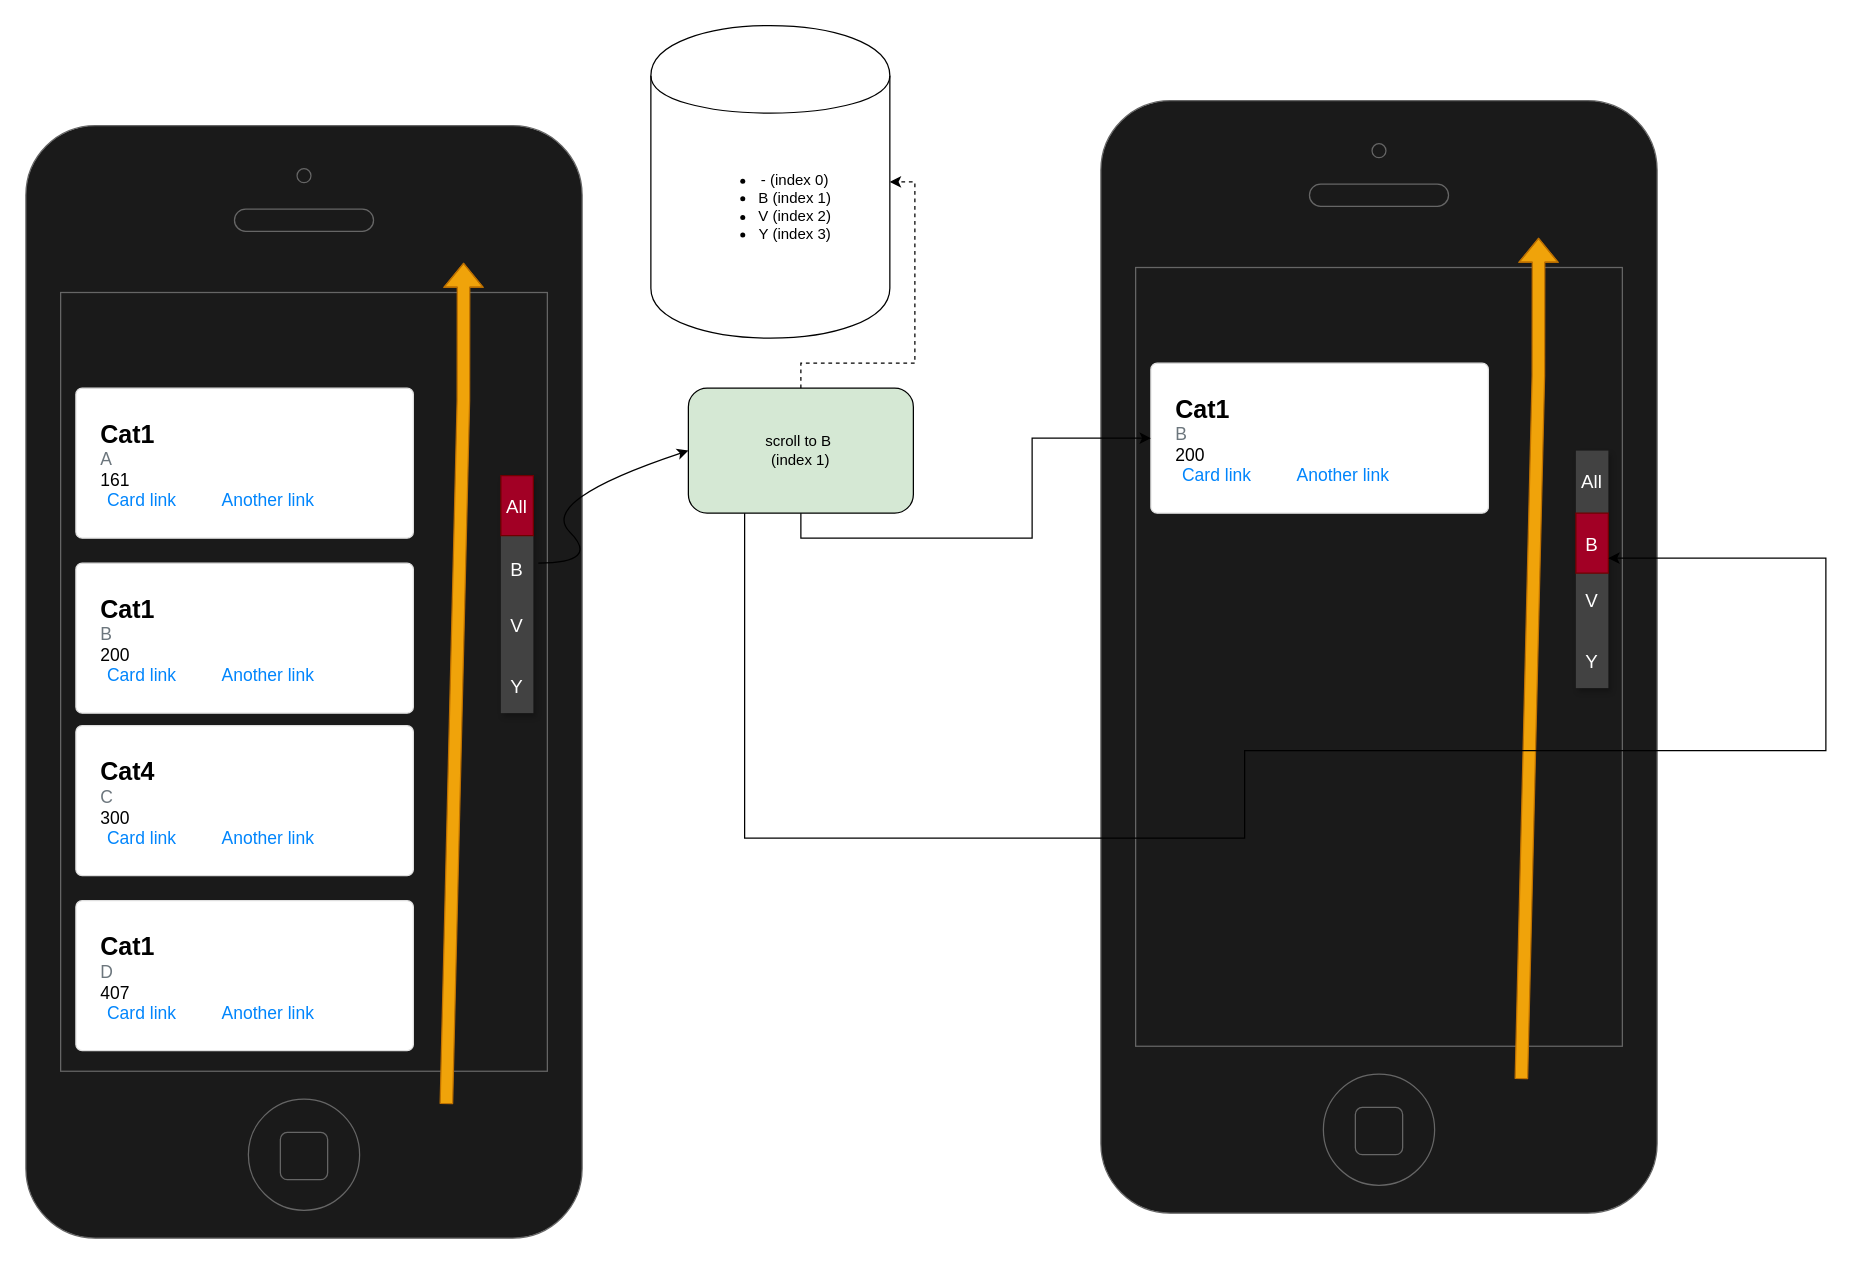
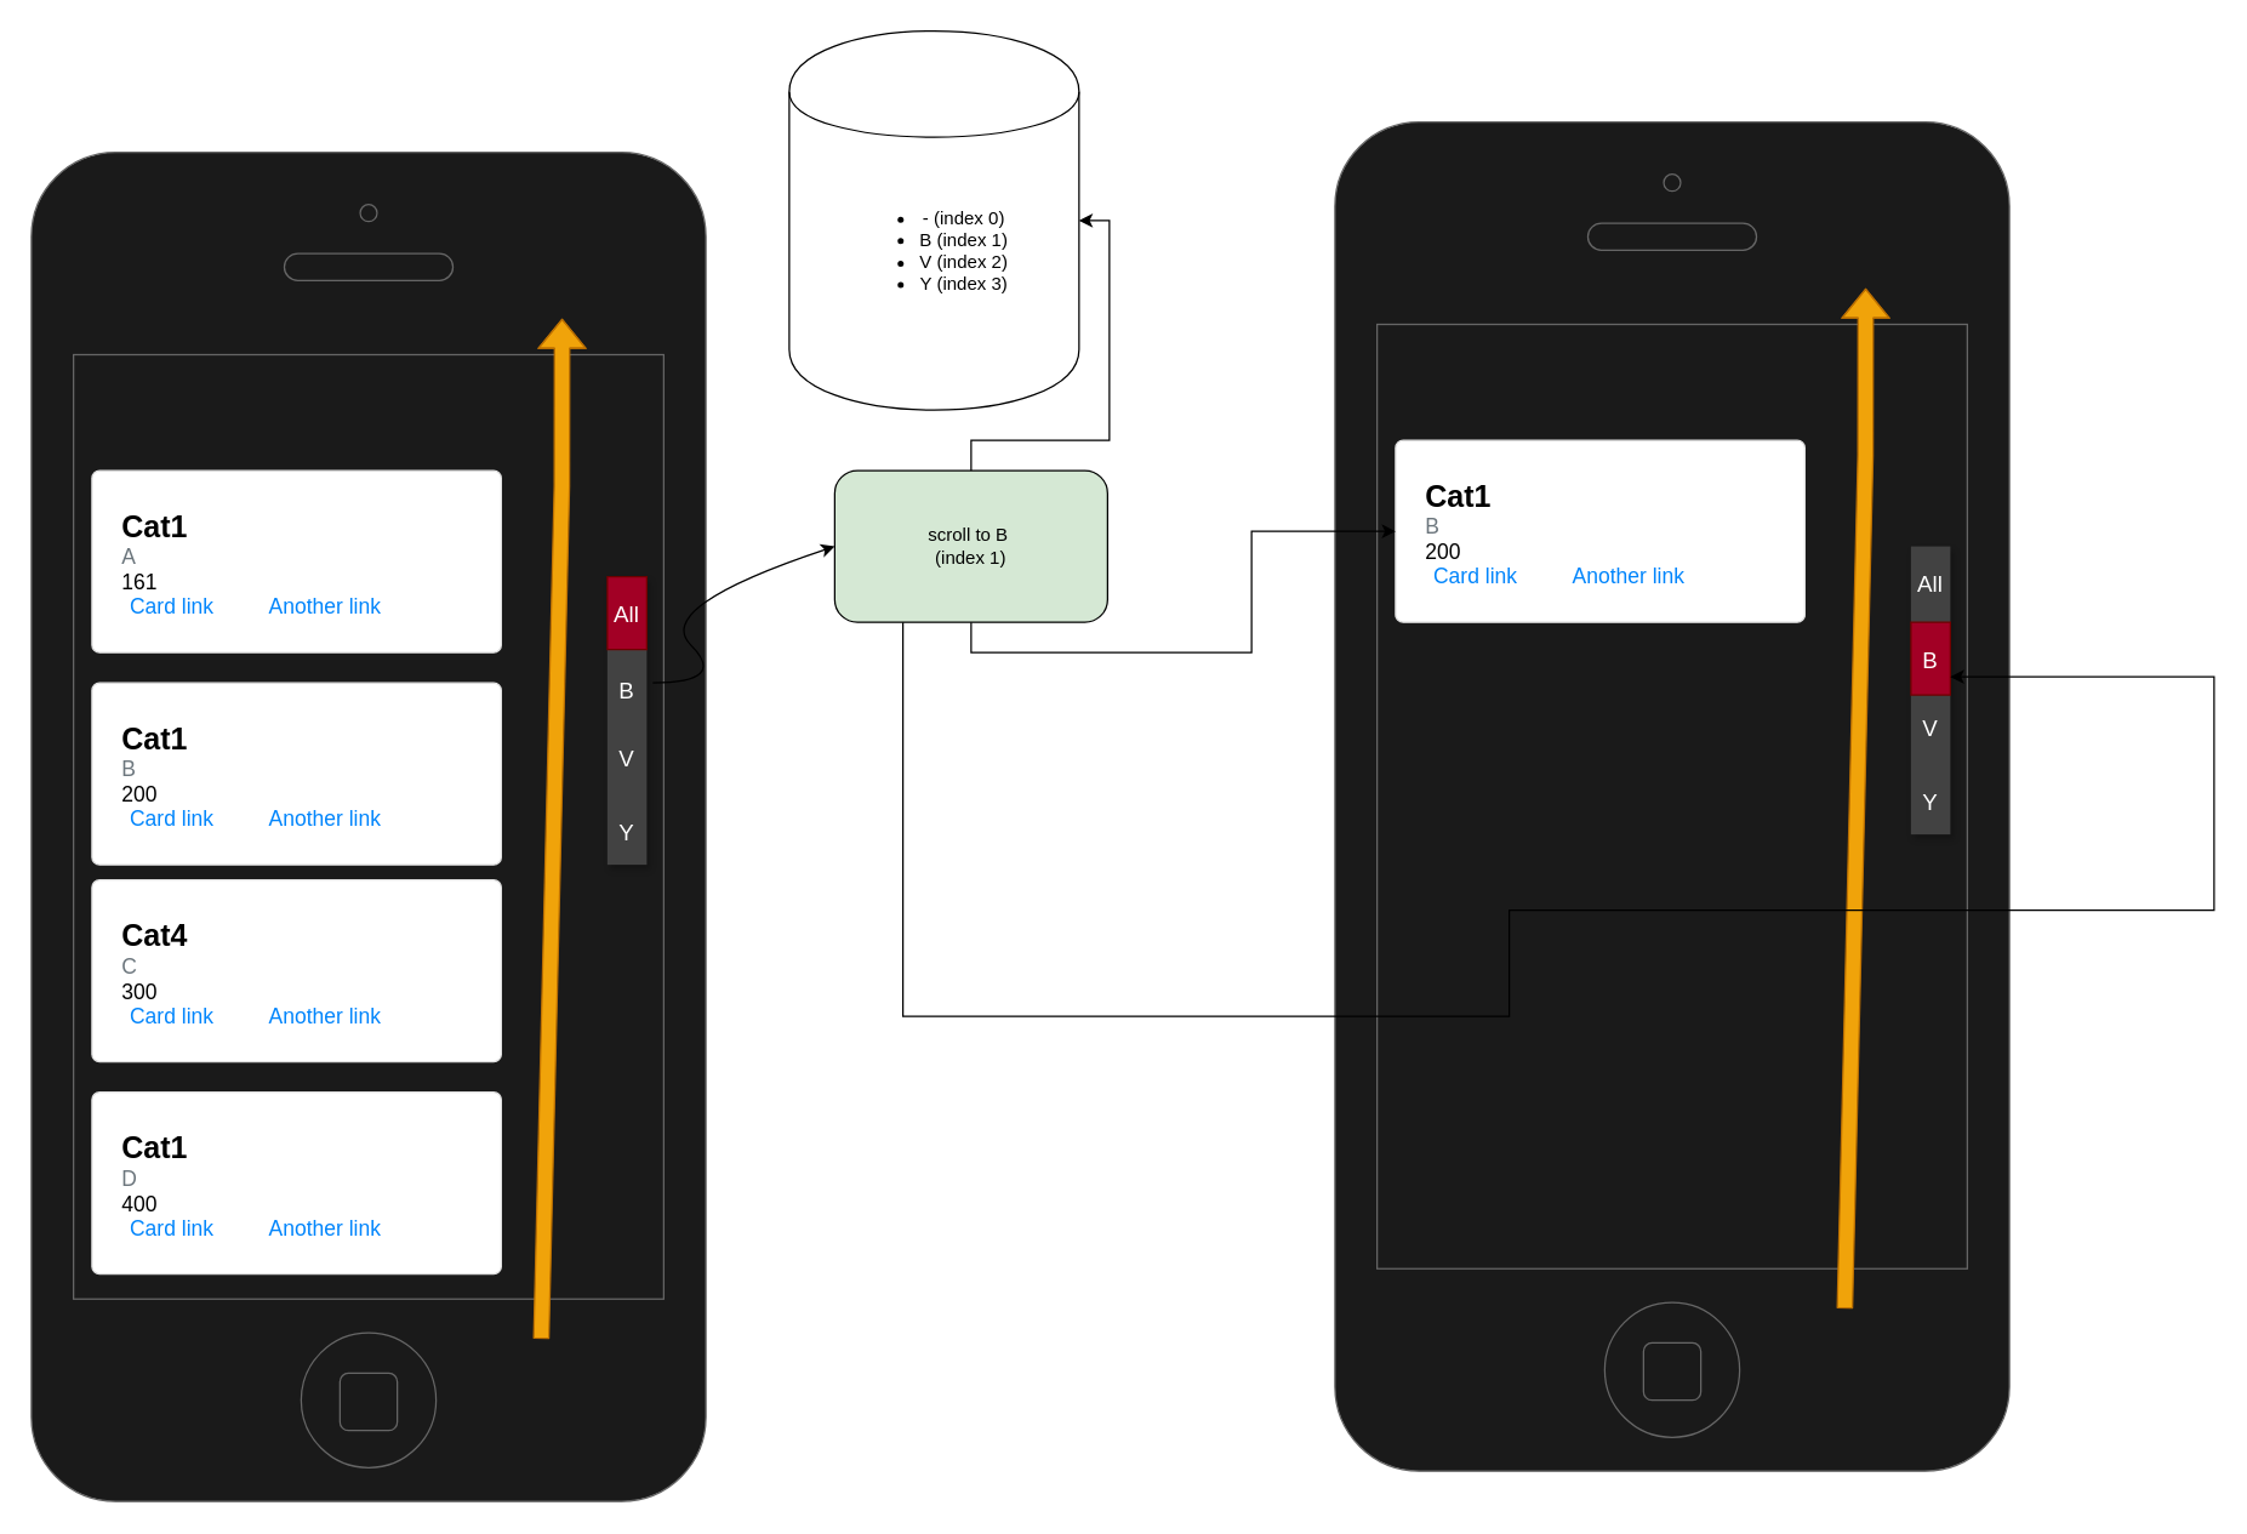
  <mxCell id="0" />
  <mxCell id="1" parent="0" />
  <mxCell id="2" value="" style="html=1;verticalLabelPosition=bottom;labelBackgroundColor=#ffffff;verticalAlign=top;shadow=0;dashed=0;strokeWidth=1;shape=mxgraph.ios7.misc.iphone;strokeColor=#666666;fillColor=#1A1A1A;gradientColor=none;" vertex="1" parent="1"><mxGeometry x="20" y="100" width="445" height="890" as="geometry" /></mxCell>
  <mxCell id="3" value="&lt;span style=&quot;font-size: 20px&quot;&gt;&lt;b&gt;Cat1&lt;br&gt;&lt;/b&gt;&lt;/span&gt;&lt;font color=&quot;#6c767d&quot;&gt;A&lt;/font&gt;&lt;br style=&quot;font-size: 14px&quot;&gt;161" style="html=1;shadow=0;dashed=0;shape=mxgraph.bootstrap.rrect;rSize=5;strokeColor=#DFDFDF;html=1;whiteSpace=wrap;fillColor=#ffffff;fontColor=#000000;verticalAlign=top;align=left;spacing=20;fontSize=14;" vertex="1" parent="1"><mxGeometry x="60" y="310" width="270" height="120" as="geometry" /></mxCell>
  <mxCell id="4" value="Card link" style="html=1;shadow=0;dashed=0;shape=mxgraph.bootstrap.rrect;rSize=5;perimeter=none;whiteSpace=wrap;fillColor=none;strokeColor=none;fontColor=#0085FC;resizeWidth=1;fontSize=14;align=center;" vertex="1" parent="3"><mxGeometry y="1" width="86.4" height="40" relative="1" as="geometry"><mxPoint x="10" y="-50" as="offset" /></mxGeometry></mxCell>
  <mxCell id="5" value="Another link" style="html=1;shadow=0;dashed=0;shape=mxgraph.bootstrap.rrect;rSize=5;perimeter=none;whiteSpace=wrap;fillColor=none;strokeColor=none;fontColor=#0085FC;resizeWidth=1;fontSize=14;align=center;" vertex="1" parent="3"><mxGeometry y="1" width="108" height="40" relative="1" as="geometry"><mxPoint x="100" y="-50" as="offset" /></mxGeometry></mxCell>
  <mxCell id="6" value="" style="shape=rect;fillColor=#424242;strokeColor=none;shadow=1;" vertex="1" parent="1"><mxGeometry x="400" y="380" width="26" height="190" as="geometry" /></mxCell>
  <mxCell id="7" value="B" style="text;verticalAlign=middle;align=center;fontColor=#ffffff;fontSize=15;resizeWidth=1;" vertex="1" parent="6"><mxGeometry width="26" height="48" relative="1" as="geometry"><mxPoint y="50" as="offset" /></mxGeometry></mxCell>
  <mxCell id="8" value="V" style="text;verticalAlign=middle;align=center;fontColor=#ffffff;fontSize=15;resizeWidth=1;fillColor=none;strokeColor=none;" vertex="1" parent="6"><mxGeometry width="26" height="48" relative="1" as="geometry"><mxPoint y="94.75" as="offset" /></mxGeometry></mxCell>
  <mxCell id="9" value="All" style="text;verticalAlign=middle;align=center;fontColor=#ffffff;fontSize=15;resizeWidth=1;fillColor=#a20025;strokeColor=#6F0000;" vertex="1" parent="6"><mxGeometry width="26" height="48" relative="1" as="geometry"><mxPoint as="offset" /></mxGeometry></mxCell>
  <mxCell id="10" value="Y" style="text;verticalAlign=middle;align=center;fontColor=#FFFFFF;fontSize=15;resizeWidth=1;" vertex="1" parent="6"><mxGeometry width="26" height="56" relative="1" as="geometry"><mxPoint y="140" as="offset" /></mxGeometry></mxCell>
  <mxCell id="11" value="&lt;span style=&quot;font-size: 20px&quot;&gt;&lt;b&gt;Cat1&lt;br&gt;&lt;/b&gt;&lt;/span&gt;&lt;font color=&quot;#6c767d&quot;&gt;B&lt;/font&gt;&lt;br style=&quot;font-size: 14px&quot;&gt;200" style="html=1;shadow=0;dashed=0;shape=mxgraph.bootstrap.rrect;rSize=5;strokeColor=#DFDFDF;html=1;whiteSpace=wrap;fillColor=#ffffff;fontColor=#000000;verticalAlign=top;align=left;spacing=20;fontSize=14;" vertex="1" parent="1"><mxGeometry x="60" y="450" width="270" height="120" as="geometry" /></mxCell>
  <mxCell id="12" value="Card link" style="html=1;shadow=0;dashed=0;shape=mxgraph.bootstrap.rrect;rSize=5;perimeter=none;whiteSpace=wrap;fillColor=none;strokeColor=none;fontColor=#0085FC;resizeWidth=1;fontSize=14;align=center;" vertex="1" parent="11"><mxGeometry y="1" width="86.4" height="40" relative="1" as="geometry"><mxPoint x="10" y="-50" as="offset" /></mxGeometry></mxCell>
  <mxCell id="13" value="Another link" style="html=1;shadow=0;dashed=0;shape=mxgraph.bootstrap.rrect;rSize=5;perimeter=none;whiteSpace=wrap;fillColor=none;strokeColor=none;fontColor=#0085FC;resizeWidth=1;fontSize=14;align=center;" vertex="1" parent="11"><mxGeometry y="1" width="108" height="40" relative="1" as="geometry"><mxPoint x="100" y="-50" as="offset" /></mxGeometry></mxCell>
  <mxCell id="14" value="&lt;span style=&quot;font-size: 20px&quot;&gt;&lt;b&gt;Cat4&lt;br&gt;&lt;/b&gt;&lt;/span&gt;&lt;font color=&quot;#6c767d&quot;&gt;C&lt;/font&gt;&lt;br style=&quot;font-size: 14px&quot;&gt;300" style="html=1;shadow=0;dashed=0;shape=mxgraph.bootstrap.rrect;rSize=5;strokeColor=#DFDFDF;html=1;whiteSpace=wrap;fillColor=#ffffff;fontColor=#000000;verticalAlign=top;align=left;spacing=20;fontSize=14;" vertex="1" parent="1"><mxGeometry x="60" y="580" width="270" height="120" as="geometry" /></mxCell>
  <mxCell id="15" value="Card link" style="html=1;shadow=0;dashed=0;shape=mxgraph.bootstrap.rrect;rSize=5;perimeter=none;whiteSpace=wrap;fillColor=none;strokeColor=none;fontColor=#0085FC;resizeWidth=1;fontSize=14;align=center;" vertex="1" parent="14"><mxGeometry y="1" width="86.4" height="40" relative="1" as="geometry"><mxPoint x="10" y="-50" as="offset" /></mxGeometry></mxCell>
  <mxCell id="16" value="Another link" style="html=1;shadow=0;dashed=0;shape=mxgraph.bootstrap.rrect;rSize=5;perimeter=none;whiteSpace=wrap;fillColor=none;strokeColor=none;fontColor=#0085FC;resizeWidth=1;fontSize=14;align=center;" vertex="1" parent="14"><mxGeometry y="1" width="108" height="40" relative="1" as="geometry"><mxPoint x="100" y="-50" as="offset" /></mxGeometry></mxCell>
  <mxCell id="17" value="" style="edgeStyle=orthogonalEdgeStyle;rounded=0;orthogonalLoop=1;jettySize=auto;html=1;" edge="1" parent="1" source="19"><mxGeometry relative="1" as="geometry"><mxPoint x="77.143" y="750" as="targetPoint" /></mxGeometry></mxCell>
- <mxCell id="18" value="&lt;span style=&quot;font-size: 20px&quot;&gt;&lt;b&gt;Cat1&lt;br&gt;&lt;/b&gt;&lt;/span&gt;&lt;font color=&quot;#6c767d&quot;&gt;D&lt;/font&gt;&lt;br style=&quot;font-size: 14px&quot;&gt;407" style="html=1;shadow=0;dashed=0;shape=mxgraph.bootstrap.rrect;rSize=5;strokeColor=#DFDFDF;html=1;whiteSpace=wrap;fillColor=#ffffff;fontColor=#000000;verticalAlign=top;align=left;spacing=20;fontSize=14;" vertex="1" parent="1"><mxGeometry x="60" y="720" width="270" height="120" as="geometry" /></mxCell>
+ <mxCell id="18" value="&lt;span style=&quot;font-size: 20px&quot;&gt;&lt;b&gt;Cat1&lt;br&gt;&lt;/b&gt;&lt;/span&gt;&lt;font color=&quot;#6c767d&quot;&gt;D&lt;/font&gt;&lt;br style=&quot;font-size: 14px&quot;&gt;400" style="html=1;shadow=0;dashed=0;shape=mxgraph.bootstrap.rrect;rSize=5;strokeColor=#DFDFDF;html=1;whiteSpace=wrap;fillColor=#ffffff;fontColor=#000000;verticalAlign=top;align=left;spacing=20;fontSize=14;" vertex="1" parent="1"><mxGeometry x="60" y="720" width="270" height="120" as="geometry" /></mxCell>
  <mxCell id="19" value="Card link" style="html=1;shadow=0;dashed=0;shape=mxgraph.bootstrap.rrect;rSize=5;perimeter=none;whiteSpace=wrap;fillColor=none;strokeColor=none;fontColor=#0085FC;resizeWidth=1;fontSize=14;align=center;" vertex="1" parent="18"><mxGeometry y="1" width="86.4" height="40" relative="1" as="geometry"><mxPoint x="10" y="-50" as="offset" /></mxGeometry></mxCell>
  <mxCell id="20" value="Another link" style="html=1;shadow=0;dashed=0;shape=mxgraph.bootstrap.rrect;rSize=5;perimeter=none;whiteSpace=wrap;fillColor=none;strokeColor=none;fontColor=#0085FC;resizeWidth=1;fontSize=14;align=center;" vertex="1" parent="18"><mxGeometry y="1" width="108" height="40" relative="1" as="geometry"><mxPoint x="100" y="-50" as="offset" /></mxGeometry></mxCell>
  <mxCell id="21" value="" style="curved=1;endArrow=classic;html=1;entryX=0;entryY=0.5;entryDx=0;entryDy=0;" edge="1" parent="1" target="24"><mxGeometry width="50" height="50" relative="1" as="geometry"><mxPoint x="430" y="450" as="sourcePoint" /><mxPoint x="680" y="410" as="targetPoint" /><Array as="points"><mxPoint x="480" y="450" /><mxPoint x="430" y="400" /></Array></mxGeometry></mxCell>
  <mxCell id="22" value="" style="shape=flexArrow;endArrow=classic;html=1;entryX=0.673;entryY=0.138;entryDx=0;entryDy=0;entryPerimeter=0;exitX=0.648;exitY=0.854;exitDx=0;exitDy=0;exitPerimeter=0;fillColor=#f0a30a;strokeColor=#BD7000;" edge="1" parent="1"><mxGeometry width="50" height="50" relative="1" as="geometry"><mxPoint x="356.4" y="882.76" as="sourcePoint" /><mxPoint x="370.15" y="209.72" as="targetPoint" /><Array as="points"><mxPoint x="370" y="320" /></Array></mxGeometry></mxCell>
- <mxCell id="23" style="edgeStyle=orthogonalEdgeStyle;rounded=0;orthogonalLoop=1;jettySize=auto;html=1;entryX=1;entryY=0.5;entryDx=0;entryDy=0;dashed=1;" edge="1" parent="1" source="24" target="25"><mxGeometry relative="1" as="geometry" /></mxCell>
+ <mxCell id="23" style="edgeStyle=orthogonalEdgeStyle;rounded=0;orthogonalLoop=1;jettySize=auto;html=1;entryX=1;entryY=0.5;entryDx=0;entryDy=0;" edge="1" parent="1" source="24" target="25"><mxGeometry relative="1" as="geometry" /></mxCell>
  <mxCell id="24" value="scroll to B&amp;nbsp;&lt;br&gt;(index 1)" style="rounded=1;whiteSpace=wrap;html=1;fillColor=#d5e8d4;" vertex="1" parent="1"><mxGeometry x="550" y="310" width="180" height="100" as="geometry" /></mxCell>
  <mxCell id="25" value="&lt;ul&gt;&lt;li&gt;- (index 0)&lt;/li&gt;&lt;li&gt;B (index 1)&lt;/li&gt;&lt;li&gt;V (index 2)&lt;/li&gt;&lt;li&gt;Y (index 3)&lt;/li&gt;&lt;/ul&gt;" style="shape=cylinder;whiteSpace=wrap;html=1;boundedLbl=1;backgroundOutline=1;" vertex="1" parent="1"><mxGeometry x="520" y="20" width="191.18" height="250" as="geometry" /></mxCell>
  <mxCell id="26" value="" style="html=1;verticalLabelPosition=bottom;labelBackgroundColor=#ffffff;verticalAlign=top;shadow=0;dashed=0;strokeWidth=1;shape=mxgraph.ios7.misc.iphone;strokeColor=#666666;fillColor=#1A1A1A;gradientColor=none;" vertex="1" parent="1"><mxGeometry x="880" y="80" width="445" height="890" as="geometry" /></mxCell>
  <mxCell id="27" value="&lt;span style=&quot;font-size: 20px&quot;&gt;&lt;b&gt;Cat1&lt;br&gt;&lt;/b&gt;&lt;/span&gt;&lt;font color=&quot;#6c767d&quot;&gt;B&lt;/font&gt;&lt;br style=&quot;font-size: 14px&quot;&gt;200" style="html=1;shadow=0;dashed=0;shape=mxgraph.bootstrap.rrect;rSize=5;strokeColor=#DFDFDF;html=1;whiteSpace=wrap;fillColor=#ffffff;fontColor=#000000;verticalAlign=top;align=left;spacing=20;fontSize=14;" vertex="1" parent="1"><mxGeometry x="920" y="290" width="270" height="120" as="geometry" /></mxCell>
  <mxCell id="28" value="Card link" style="html=1;shadow=0;dashed=0;shape=mxgraph.bootstrap.rrect;rSize=5;perimeter=none;whiteSpace=wrap;fillColor=none;strokeColor=none;fontColor=#0085FC;resizeWidth=1;fontSize=14;align=center;" vertex="1" parent="27"><mxGeometry y="1" width="86.4" height="40" relative="1" as="geometry"><mxPoint x="10" y="-50" as="offset" /></mxGeometry></mxCell>
  <mxCell id="29" value="Another link" style="html=1;shadow=0;dashed=0;shape=mxgraph.bootstrap.rrect;rSize=5;perimeter=none;whiteSpace=wrap;fillColor=none;strokeColor=none;fontColor=#0085FC;resizeWidth=1;fontSize=14;align=center;" vertex="1" parent="27"><mxGeometry y="1" width="108" height="40" relative="1" as="geometry"><mxPoint x="100" y="-50" as="offset" /></mxGeometry></mxCell>
  <mxCell id="30" value="" style="shape=rect;fillColor=#424242;strokeColor=none;shadow=1;" vertex="1" parent="1"><mxGeometry x="1260" y="360" width="26" height="190" as="geometry" /></mxCell>
  <mxCell id="31" value="B" style="text;verticalAlign=middle;align=center;fontColor=#ffffff;fontSize=15;resizeWidth=1;fillColor=#a20025;strokeColor=#6F0000;" vertex="1" parent="30"><mxGeometry width="26" height="48" relative="1" as="geometry"><mxPoint y="50" as="offset" /></mxGeometry></mxCell>
  <mxCell id="32" value="V" style="text;verticalAlign=middle;align=center;fontColor=#ffffff;fontSize=15;resizeWidth=1;fillColor=none;strokeColor=none;" vertex="1" parent="30"><mxGeometry width="26" height="48" relative="1" as="geometry"><mxPoint y="94.75" as="offset" /></mxGeometry></mxCell>
  <mxCell id="33" value="All" style="text;verticalAlign=middle;align=center;fontColor=#ffffff;fontSize=15;resizeWidth=1;fillColor=none;strokeColor=none;" vertex="1" parent="30"><mxGeometry width="26" height="48" relative="1" as="geometry"><mxPoint as="offset" /></mxGeometry></mxCell>
  <mxCell id="34" value="Y" style="text;verticalAlign=middle;align=center;fontColor=#FFFFFF;fontSize=15;resizeWidth=1;" vertex="1" parent="30"><mxGeometry width="26" height="56" relative="1" as="geometry"><mxPoint y="140" as="offset" /></mxGeometry></mxCell>
  <mxCell id="35" value="" style="shape=flexArrow;endArrow=classic;html=1;entryX=0.673;entryY=0.138;entryDx=0;entryDy=0;entryPerimeter=0;exitX=0.648;exitY=0.854;exitDx=0;exitDy=0;exitPerimeter=0;fillColor=#f0a30a;strokeColor=#BD7000;" edge="1" parent="1"><mxGeometry width="50" height="50" relative="1" as="geometry"><mxPoint x="1216.4" y="862.76" as="sourcePoint" /><mxPoint x="1230.15" y="189.72" as="targetPoint" /><Array as="points"><mxPoint x="1230" y="300" /></Array></mxGeometry></mxCell>
  <mxCell id="36" style="edgeStyle=orthogonalEdgeStyle;rounded=0;orthogonalLoop=1;jettySize=auto;html=1;exitX=0.25;exitY=1;exitDx=0;exitDy=0;entryX=1;entryY=0.75;entryDx=0;entryDy=0;" edge="1" parent="1" source="24" target="31"><mxGeometry relative="1" as="geometry"><Array as="points"><mxPoint x="595" y="670" /><mxPoint x="995" y="670" /><mxPoint x="995" y="600" /><mxPoint x="1460" y="600" /><mxPoint x="1460" y="446" /></Array></mxGeometry></mxCell>
  <mxCell id="37" style="edgeStyle=orthogonalEdgeStyle;rounded=0;orthogonalLoop=1;jettySize=auto;html=1;exitX=0.5;exitY=1;exitDx=0;exitDy=0;" edge="1" parent="1" source="24" target="27"><mxGeometry relative="1" as="geometry" /></mxCell>
